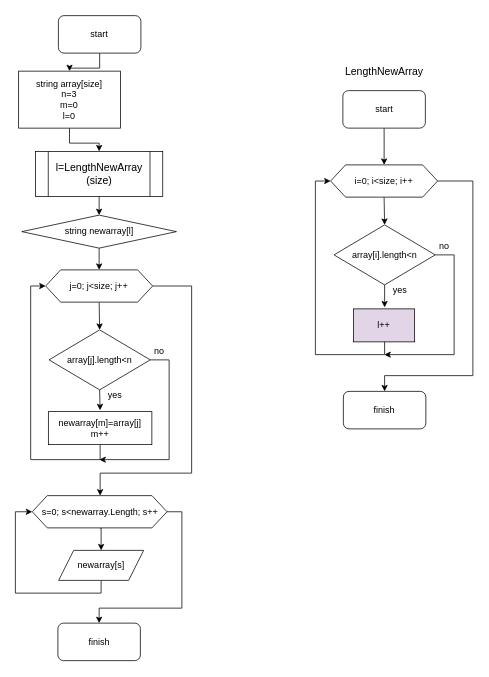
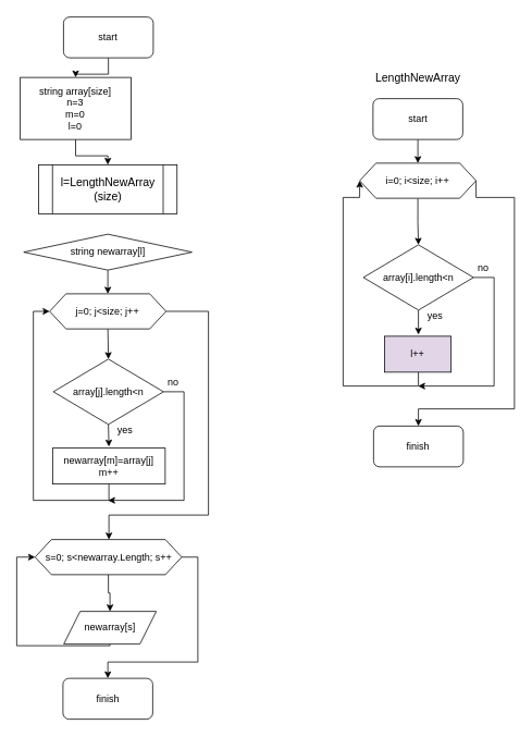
  <mxCell id="0" />
  <mxCell id="1" parent="0" />
  <mxCell id="2" style="edgeStyle=orthogonalEdgeStyle;rounded=0;orthogonalLoop=1;jettySize=auto;html=1;exitX=0.5;exitY=1;exitDx=0;exitDy=0;entryX=0.5;entryY=0;entryDx=0;entryDy=0;" parent="1" source="3" target="5" edge="1"><mxGeometry relative="1" as="geometry" /></mxCell>
  <mxCell id="3" value="start" style="rounded=1;whiteSpace=wrap;html=1;" parent="1" vertex="1"><mxGeometry x="77.36" y="20" width="110" height="50" as="geometry" /></mxCell>
  <mxCell id="4" style="edgeStyle=orthogonalEdgeStyle;rounded=0;orthogonalLoop=1;jettySize=auto;html=1;exitX=0.5;exitY=1;exitDx=0;exitDy=0;entryX=0.5;entryY=0;entryDx=0;entryDy=0;" edge="1" parent="1" source="5" target="16"><mxGeometry relative="1" as="geometry" /></mxCell>
  <mxCell id="5" value="string array[size]&lt;div&gt;n=3&lt;/div&gt;&lt;div&gt;m=0&lt;/div&gt;&lt;div&gt;l=0&lt;/div&gt;" style="rounded=0;whiteSpace=wrap;html=1;" parent="1" vertex="1"><mxGeometry x="24.36" y="94" width="135.64" height="76" as="geometry" /></mxCell>
  <mxCell id="6" style="edgeStyle=orthogonalEdgeStyle;rounded=0;orthogonalLoop=1;jettySize=auto;html=1;exitX=0.5;exitY=1;exitDx=0;exitDy=0;entryX=0.5;entryY=-0.042;entryDx=0;entryDy=0;entryPerimeter=0;" parent="1" source="8" target="39" edge="1"><mxGeometry relative="1" as="geometry"><mxPoint x="132.36" y="549" as="targetPoint" /></mxGeometry></mxCell>
  <mxCell id="7" style="edgeStyle=orthogonalEdgeStyle;rounded=0;orthogonalLoop=1;jettySize=auto;html=1;exitX=1;exitY=0.5;exitDx=0;exitDy=0;" parent="1" source="8" edge="1"><mxGeometry relative="1" as="geometry"><mxPoint x="132" y="612" as="targetPoint" /><Array as="points"><mxPoint x="225" y="479" /><mxPoint x="225" y="612" /></Array></mxGeometry></mxCell>
  <mxCell id="8" value="array[j].length&amp;lt;n" style="rhombus;whiteSpace=wrap;html=1;" parent="1" vertex="1"><mxGeometry x="64.86" y="439" width="135" height="80" as="geometry" /></mxCell>
  <mxCell id="9" value="yes" style="text;html=1;align=center;verticalAlign=middle;whiteSpace=wrap;rounded=0;" parent="1" vertex="1"><mxGeometry x="123.36" y="511" width="60" height="30" as="geometry" /></mxCell>
  <mxCell id="10" value="no" style="text;html=1;align=center;verticalAlign=middle;whiteSpace=wrap;rounded=0;" parent="1" vertex="1"><mxGeometry x="182.36" y="453" width="60" height="30" as="geometry" /></mxCell>
  <mxCell id="11" value="finish" style="rounded=1;whiteSpace=wrap;html=1;" parent="1" vertex="1"><mxGeometry x="76.68" y="830" width="110" height="50" as="geometry" /></mxCell>
  <mxCell id="12" style="edgeStyle=orthogonalEdgeStyle;rounded=0;orthogonalLoop=1;jettySize=auto;html=1;exitX=0.5;exitY=1;exitDx=0;exitDy=0;entryX=0.5;entryY=0;entryDx=0;entryDy=0;" parent="1" source="14" target="8" edge="1"><mxGeometry relative="1" as="geometry" /></mxCell>
  <mxCell id="13" style="edgeStyle=orthogonalEdgeStyle;rounded=0;orthogonalLoop=1;jettySize=auto;html=1;exitX=1;exitY=0.5;exitDx=0;exitDy=0;" parent="1" source="14" edge="1"><mxGeometry relative="1" as="geometry"><mxPoint x="133" y="660" as="targetPoint" /><Array as="points"><mxPoint x="255" y="381" /><mxPoint x="255" y="630" /><mxPoint x="133" y="630" /></Array></mxGeometry></mxCell>
  <mxCell id="14" value="j=0; j&amp;lt;size; j++" style="shape=hexagon;perimeter=hexagonPerimeter2;whiteSpace=wrap;html=1;fixedSize=1;" parent="1" vertex="1"><mxGeometry x="60.37" y="359" width="142.63" height="43" as="geometry" /></mxCell>
- <mxCell id="15" style="edgeStyle=orthogonalEdgeStyle;rounded=0;orthogonalLoop=1;jettySize=auto;html=1;exitX=0.5;exitY=1;exitDx=0;exitDy=0;entryX=0.5;entryY=0;entryDx=0;entryDy=0;" edge="1" parent="1" source="16" target="30"><mxGeometry relative="1" as="geometry" /></mxCell>
  <mxCell id="16" value="&lt;span style=&quot;color: rgb(0, 0, 0); font-family: Helvetica; font-size: 14px; font-style: normal; font-variant-ligatures: normal; font-variant-caps: normal; font-weight: 400; letter-spacing: normal; orphans: 2; text-align: center; text-indent: 0px; text-transform: none; widows: 2; word-spacing: 0px; -webkit-text-stroke-width: 0px; background-color: rgb(251, 251, 251); text-decoration-thickness: initial; text-decoration-style: initial; text-decoration-color: initial; float: none; display: inline !important;&quot;&gt;l=LengthNewArray (size)&lt;/span&gt;" style="shape=process;whiteSpace=wrap;html=1;backgroundOutline=1;" vertex="1" parent="1"><mxGeometry x="46.86" y="201" width="169.64" height="60" as="geometry" /></mxCell>
  <mxCell id="17" style="edgeStyle=orthogonalEdgeStyle;rounded=0;orthogonalLoop=1;jettySize=auto;html=1;exitX=0.5;exitY=1;exitDx=0;exitDy=0;entryX=0.5;entryY=0;entryDx=0;entryDy=0;" edge="1" parent="1" source="18" target="27"><mxGeometry relative="1" as="geometry" /></mxCell>
  <mxCell id="18" value="start" style="rounded=1;whiteSpace=wrap;html=1;" vertex="1" parent="1"><mxGeometry x="456.65" y="120" width="110" height="50" as="geometry" /></mxCell>
  <mxCell id="19" style="edgeStyle=orthogonalEdgeStyle;rounded=0;orthogonalLoop=1;jettySize=auto;html=1;exitX=0.5;exitY=1;exitDx=0;exitDy=0;entryX=0.5;entryY=0;entryDx=0;entryDy=0;" edge="1" source="21" parent="1"><mxGeometry relative="1" as="geometry"><mxPoint x="512.32" y="409" as="targetPoint" /></mxGeometry></mxCell>
  <mxCell id="20" style="edgeStyle=orthogonalEdgeStyle;rounded=0;orthogonalLoop=1;jettySize=auto;html=1;exitX=1;exitY=0.5;exitDx=0;exitDy=0;" edge="1" source="21" parent="1"><mxGeometry relative="1" as="geometry"><mxPoint x="511.96" y="472" as="targetPoint" /><Array as="points"><mxPoint x="604.96" y="339" /><mxPoint x="604.96" y="472" /></Array></mxGeometry></mxCell>
  <mxCell id="21" value="array[i].length&amp;lt;n" style="rhombus;whiteSpace=wrap;html=1;" vertex="1" parent="1"><mxGeometry x="444.82" y="299" width="135" height="80" as="geometry" /></mxCell>
  <mxCell id="22" style="edgeStyle=orthogonalEdgeStyle;rounded=0;orthogonalLoop=1;jettySize=auto;html=1;exitX=0.5;exitY=1;exitDx=0;exitDy=0;entryX=0;entryY=0.5;entryDx=0;entryDy=0;" edge="1" target="27" parent="1"><mxGeometry relative="1" as="geometry"><Array as="points"><mxPoint x="511.96" y="472" /><mxPoint x="419.96" y="472" /><mxPoint x="419.96" y="241" /></Array><mxPoint x="512.32" y="449" as="sourcePoint" /></mxGeometry></mxCell>
  <mxCell id="23" value="yes" style="text;html=1;align=center;verticalAlign=middle;whiteSpace=wrap;rounded=0;" vertex="1" parent="1"><mxGeometry x="503.32" y="371" width="60" height="30" as="geometry" /></mxCell>
  <mxCell id="24" value="no" style="text;html=1;align=center;verticalAlign=middle;whiteSpace=wrap;rounded=0;" vertex="1" parent="1"><mxGeometry x="562.32" y="313" width="60" height="30" as="geometry" /></mxCell>
  <mxCell id="25" style="edgeStyle=orthogonalEdgeStyle;rounded=0;orthogonalLoop=1;jettySize=auto;html=1;exitX=0.5;exitY=1;exitDx=0;exitDy=0;entryX=0.5;entryY=0;entryDx=0;entryDy=0;" edge="1" source="27" target="21" parent="1"><mxGeometry relative="1" as="geometry" /></mxCell>
  <mxCell id="26" style="edgeStyle=orthogonalEdgeStyle;rounded=0;orthogonalLoop=1;jettySize=auto;html=1;exitX=1;exitY=0.5;exitDx=0;exitDy=0;entryX=0.5;entryY=0;entryDx=0;entryDy=0;" edge="1" parent="1" source="27" target="31"><mxGeometry relative="1" as="geometry"><Array as="points"><mxPoint x="630" y="241" /><mxPoint x="630" y="500" /><mxPoint x="512" y="500" /></Array></mxGeometry></mxCell>
- <mxCell id="27" value="i=0; i&amp;lt;size; i++" style="shape=hexagon;perimeter=hexagonPerimeter2;whiteSpace=wrap;html=1;fixedSize=1;" vertex="1" parent="1"><mxGeometry x="440.33" y="219" width="142.63" height="43" as="geometry" /></mxCell>
+ <mxCell id="27" value="i=0; i&amp;lt;size; i++" style="shape=hexagon;perimeter=hexagonPerimeter2;whiteSpace=wrap;html=1;fixedSize=1;" vertex="1" parent="1"><mxGeometry x="440.33" y="199" width="142.63" height="43" as="geometry" /></mxCell>
  <mxCell id="28" value="&lt;font style=&quot;font-size: 14px;&quot;&gt;LengthNewArray&lt;/font&gt;" style="text;html=1;align=center;verticalAlign=middle;whiteSpace=wrap;rounded=0;" vertex="1" parent="1"><mxGeometry x="453.14" y="80" width="118.36" height="30" as="geometry" /></mxCell>
  <mxCell id="29" style="edgeStyle=orthogonalEdgeStyle;rounded=0;orthogonalLoop=1;jettySize=auto;html=1;exitX=0.5;exitY=1;exitDx=0;exitDy=0;entryX=0.5;entryY=0;entryDx=0;entryDy=0;" edge="1" parent="1" source="30" target="14"><mxGeometry relative="1" as="geometry" /></mxCell>
  <mxCell id="30" value="string newarray[l]" style="rhombus;whiteSpace=wrap;html=1;" vertex="1" parent="1"><mxGeometry x="28.61" y="286" width="206.14" height="44" as="geometry" /></mxCell>
  <mxCell id="31" value="finish" style="rounded=1;whiteSpace=wrap;html=1;" vertex="1" parent="1"><mxGeometry x="457.32" y="521" width="110" height="50" as="geometry" /></mxCell>
  <mxCell id="32" value="l++" style="rounded=0;whiteSpace=wrap;html=1;fillColor=#e1d5e7;" vertex="1" parent="1"><mxGeometry x="470.93" y="411" width="81.43" height="44" as="geometry" /></mxCell>
  <mxCell id="33" style="edgeStyle=orthogonalEdgeStyle;rounded=0;orthogonalLoop=1;jettySize=auto;html=1;exitX=0.5;exitY=1;exitDx=0;exitDy=0;entryX=0;entryY=0.5;entryDx=0;entryDy=0;" edge="1" parent="1" source="34" target="37"><mxGeometry relative="1" as="geometry"><Array as="points"><mxPoint x="134" y="790" /><mxPoint x="20" y="790" /><mxPoint x="20" y="682" /></Array></mxGeometry></mxCell>
- <mxCell id="34" value="newarray[s]" style="shape=parallelogram;perimeter=parallelogramPerimeter;whiteSpace=wrap;html=1;fixedSize=1;" vertex="1" parent="1"><mxGeometry x="77.69" y="733" width="113.31" height="40" as="geometry" /></mxCell>
+ <mxCell id="34" value="newarray[s]" style="shape=parallelogram;perimeter=parallelogramPerimeter;whiteSpace=wrap;html=1;fixedSize=1;" vertex="1" parent="1"><mxGeometry x="77.69" y="748" width="113.31" height="40" as="geometry" /></mxCell>
  <mxCell id="35" style="edgeStyle=orthogonalEdgeStyle;rounded=0;orthogonalLoop=1;jettySize=auto;html=1;exitX=1;exitY=0.5;exitDx=0;exitDy=0;entryX=0.5;entryY=0;entryDx=0;entryDy=0;" edge="1" parent="1" source="37" target="11"><mxGeometry relative="1" as="geometry"><Array as="points"><mxPoint x="242" y="682" /><mxPoint x="242" y="810" /><mxPoint x="132" y="810" /></Array></mxGeometry></mxCell>
  <mxCell id="36" style="edgeStyle=orthogonalEdgeStyle;rounded=0;orthogonalLoop=1;jettySize=auto;html=1;exitX=0.5;exitY=1;exitDx=0;exitDy=0;entryX=0.5;entryY=0;entryDx=0;entryDy=0;" edge="1" parent="1" source="37" target="34"><mxGeometry relative="1" as="geometry" /></mxCell>
  <mxCell id="37" value="s=0; s&amp;lt;newarray.Length; s++" style="shape=hexagon;perimeter=hexagonPerimeter2;whiteSpace=wrap;html=1;fixedSize=1;" vertex="1" parent="1"><mxGeometry x="42.54" y="660" width="179.63" height="43" as="geometry" /></mxCell>
  <mxCell id="38" style="edgeStyle=orthogonalEdgeStyle;rounded=0;orthogonalLoop=1;jettySize=auto;html=1;exitX=0.5;exitY=1;exitDx=0;exitDy=0;entryX=0;entryY=0.5;entryDx=0;entryDy=0;" edge="1" parent="1" source="39" target="14"><mxGeometry relative="1" as="geometry" /></mxCell>
  <mxCell id="39" value="newarray[m]=array[j]&lt;br&gt;m++" style="rounded=0;whiteSpace=wrap;html=1;" vertex="1" parent="1"><mxGeometry x="63.97" y="548" width="138.03" height="44" as="geometry" /></mxCell>
